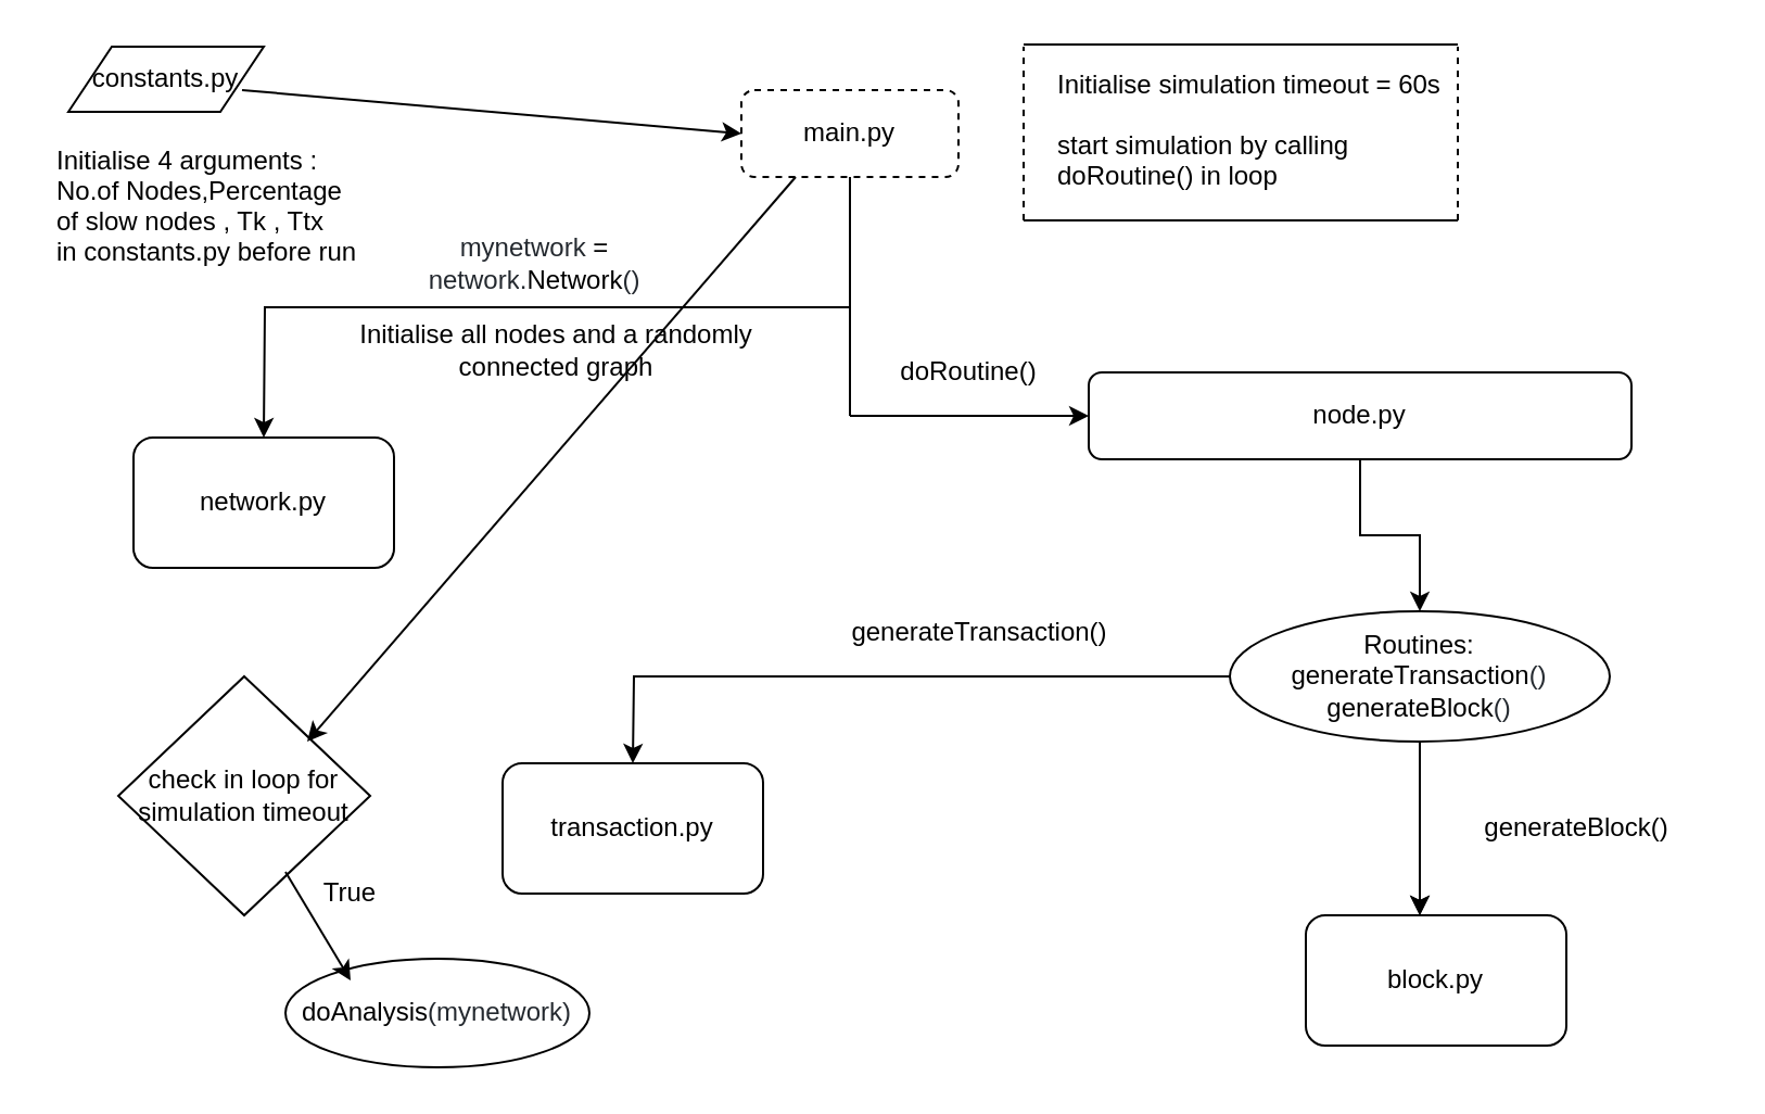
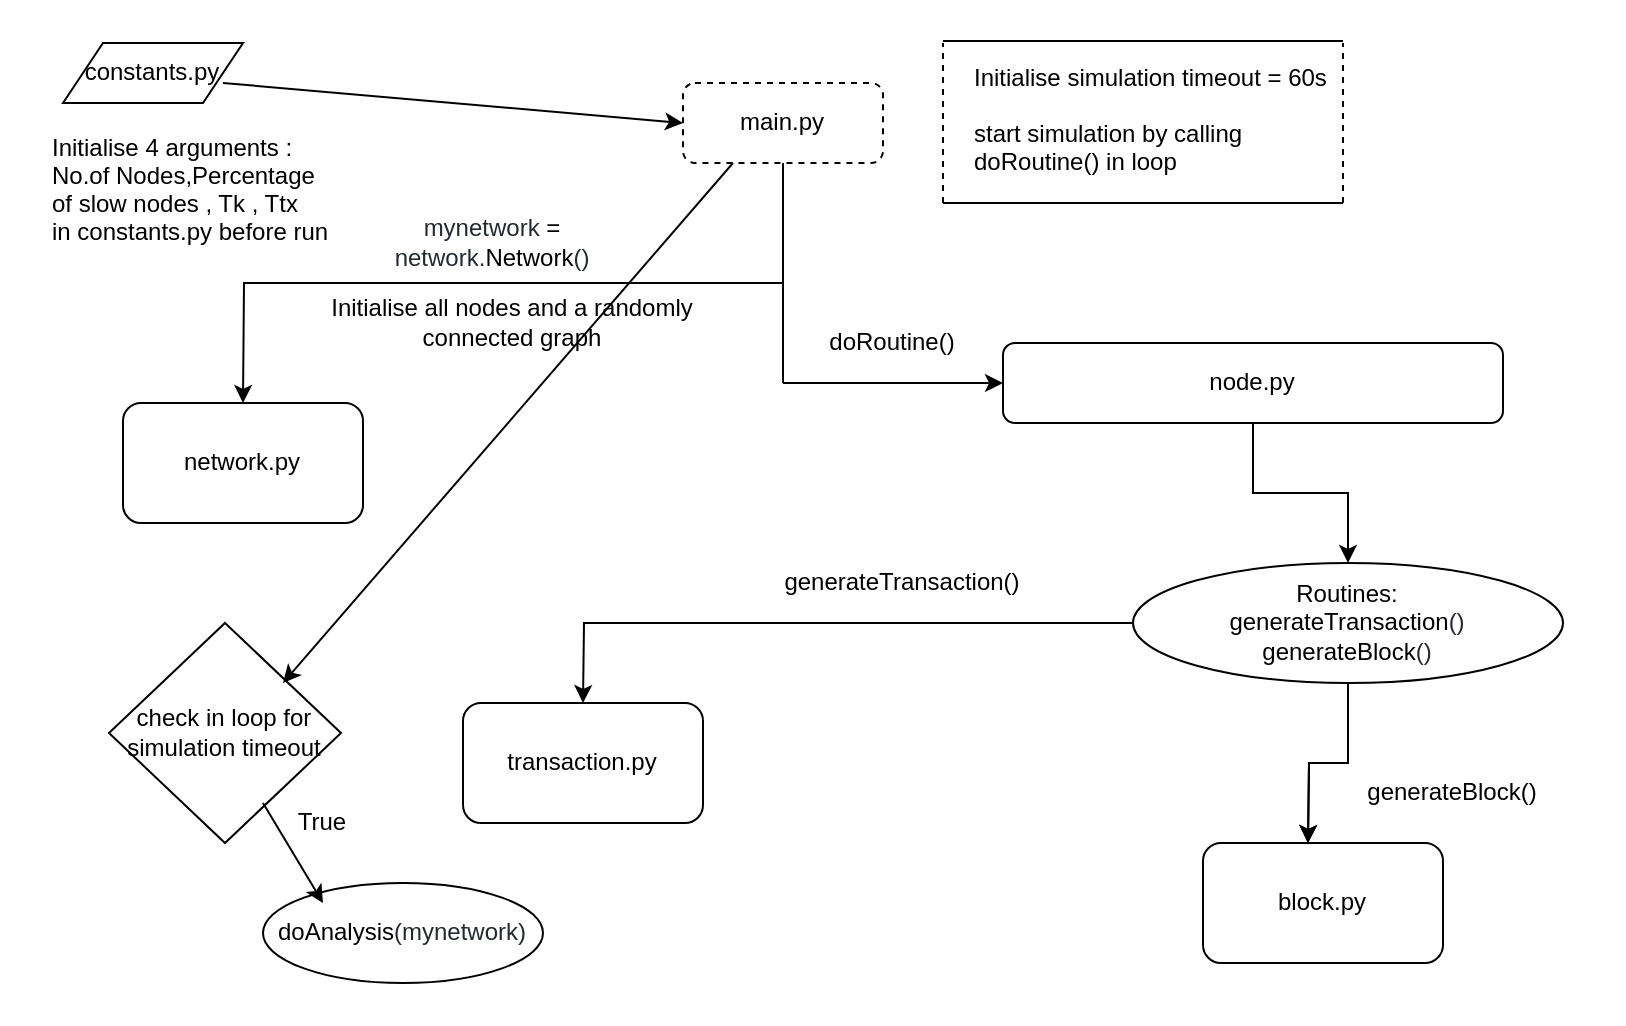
  <mxCell id="0" />
  <mxCell id="1" parent="0" />
  <mxCell id="2" style="edgeStyle=orthogonalEdgeStyle;rounded=0;orthogonalLoop=1;jettySize=auto;html=1;exitX=0.5;exitY=1;exitDx=0;exitDy=0;" edge="1" parent="1" source="3"><mxGeometry relative="1" as="geometry"><mxPoint x="121" y="201" as="targetPoint" /></mxGeometry></mxCell>
  <mxCell id="3" value="main.py" style="rounded=1;whiteSpace=wrap;html=1;dashed=1;" vertex="1" parent="1"><mxGeometry x="341" y="41" width="100" height="40" as="geometry" /></mxCell>
  <mxCell id="4" value="constants.py" style="shape=parallelogram;perimeter=parallelogramPerimeter;whiteSpace=wrap;html=1;fixedSize=1;" vertex="1" parent="1"><mxGeometry x="31" y="21" width="90" height="30" as="geometry" /></mxCell>
  <mxCell id="5" value="" style="endArrow=classic;html=1;entryX=0;entryY=0.5;entryDx=0;entryDy=0;" edge="1" parent="1" target="3"><mxGeometry width="50" height="50" relative="1" as="geometry"><mxPoint x="111" y="41" as="sourcePoint" /><mxPoint x="451" y="261" as="targetPoint" /></mxGeometry></mxCell>
  <mxCell id="6" value="Initialise 4 arguments :&#10;No.of Nodes,Percentage &#10;of slow nodes , Tk , Ttx &#10;in constants.py before run" style="text;strokeColor=none;fillColor=none;align=left;verticalAlign=top;spacingLeft=4;spacingRight=4;overflow=hidden;rotatable=0;points=[[0,0.5],[1,0.5]];portConstraint=eastwest;" vertex="1" parent="1"><mxGeometry x="20" y="60" width="150" height="60" as="geometry" /></mxCell>
  <mxCell id="7" value="Initialise simulation timeout = 60s&#10;&#10;start simulation by calling &#10;doRoutine() in loop" style="text;strokeColor=none;fillColor=none;align=left;verticalAlign=top;spacingLeft=4;spacingRight=4;overflow=hidden;rotatable=0;points=[[0,0.5],[1,0.5]];portConstraint=eastwest;" vertex="1" parent="1"><mxGeometry x="481" y="25" width="200" height="76" as="geometry" /></mxCell>
  <mxCell id="8" value="" style="endArrow=none;html=1;" edge="1" parent="1"><mxGeometry width="50" height="50" relative="1" as="geometry"><mxPoint x="471" y="20" as="sourcePoint" /><mxPoint x="671" y="20" as="targetPoint" /></mxGeometry></mxCell>
  <mxCell id="9" value="" style="endArrow=none;html=1;" edge="1" parent="1"><mxGeometry width="50" height="50" relative="1" as="geometry"><mxPoint x="471" y="101" as="sourcePoint" /><mxPoint x="671" y="101" as="targetPoint" /></mxGeometry></mxCell>
  <mxCell id="10" value="" style="endArrow=none;dashed=1;html=1;" edge="1" parent="1"><mxGeometry width="50" height="50" relative="1" as="geometry"><mxPoint x="471" y="101" as="sourcePoint" /><mxPoint x="471" y="21" as="targetPoint" /><Array as="points"><mxPoint x="471" y="51" /></Array></mxGeometry></mxCell>
  <mxCell id="11" value="" style="endArrow=none;dashed=1;html=1;" edge="1" parent="1"><mxGeometry width="50" height="50" relative="1" as="geometry"><mxPoint x="671" y="101" as="sourcePoint" /><mxPoint x="671" y="21" as="targetPoint" /></mxGeometry></mxCell>
  <mxCell id="12" value="Initialise all nodes and a randomly connected graph" style="text;html=1;strokeColor=none;fillColor=none;align=center;verticalAlign=middle;whiteSpace=wrap;rounded=0;" vertex="1" parent="1"><mxGeometry x="161" y="151" width="190" height="20" as="geometry" /></mxCell>
  <mxCell id="13" value="" style="edgeStyle=orthogonalEdgeStyle;rounded=0;orthogonalLoop=1;jettySize=auto;html=1;" edge="1" parent="1" source="14" target="21"><mxGeometry relative="1" as="geometry" /></mxCell>
  <mxCell id="14" value="node.py&lt;br&gt;" style="rounded=1;whiteSpace=wrap;html=1;" vertex="1" parent="1"><mxGeometry x="501" y="171" width="250" height="40" as="geometry" /></mxCell>
  <mxCell id="15" value="" style="endArrow=none;html=1;" edge="1" parent="1"><mxGeometry width="50" height="50" relative="1" as="geometry"><mxPoint x="391" y="141" as="sourcePoint" /><mxPoint x="391" y="191" as="targetPoint" /></mxGeometry></mxCell>
  <mxCell id="16" value="" style="endArrow=classic;html=1;" edge="1" parent="1"><mxGeometry width="50" height="50" relative="1" as="geometry"><mxPoint x="391" y="191" as="sourcePoint" /><mxPoint x="501" y="191" as="targetPoint" /></mxGeometry></mxCell>
  <mxCell id="17" value="doRoutine()" style="text;html=1;strokeColor=none;fillColor=none;align=center;verticalAlign=middle;whiteSpace=wrap;rounded=0;" vertex="1" parent="1"><mxGeometry x="401" y="161" width="90" height="20" as="geometry" /></mxCell>
  <mxCell id="18" value="" style="edgeStyle=orthogonalEdgeStyle;rounded=0;orthogonalLoop=1;jettySize=auto;html=1;" edge="1" parent="1" source="21"><mxGeometry relative="1" as="geometry"><mxPoint x="653.5" y="421" as="targetPoint" /></mxGeometry></mxCell>
  <mxCell id="19" value="" style="edgeStyle=orthogonalEdgeStyle;rounded=0;orthogonalLoop=1;jettySize=auto;html=1;" edge="1" parent="1" source="21"><mxGeometry relative="1" as="geometry"><mxPoint x="291" y="351" as="targetPoint" /></mxGeometry></mxCell>
  <mxCell id="20" value="" style="edgeStyle=orthogonalEdgeStyle;rounded=0;orthogonalLoop=1;jettySize=auto;html=1;" edge="1" parent="1" source="21"><mxGeometry relative="1" as="geometry"><mxPoint x="653.5" y="421" as="targetPoint" /></mxGeometry></mxCell>
- <mxCell id="21" value="Routines:&lt;br&gt;&lt;span class=&quot;pl-en&quot; style=&quot;box-sizing: border-box ; font-family: , , &amp;#34;sf mono&amp;#34; , &amp;#34;menlo&amp;#34; , &amp;#34;consolas&amp;#34; , &amp;#34;liberation mono&amp;#34; , monospace ; background-color: rgb(255 , 255 , 255)&quot;&gt;generateTransaction&lt;/span&gt;&lt;span style=&quot;color: rgb(36 , 41 , 47) ; font-family: , , &amp;#34;sf mono&amp;#34; , &amp;#34;menlo&amp;#34; , &amp;#34;consolas&amp;#34; , &amp;#34;liberation mono&amp;#34; , monospace ; background-color: rgb(255 , 255 , 255)&quot;&gt;()&lt;br&gt;&lt;/span&gt;&lt;span class=&quot;pl-en&quot; style=&quot;box-sizing: border-box ; font-family: , , &amp;#34;sf mono&amp;#34; , &amp;#34;menlo&amp;#34; , &amp;#34;consolas&amp;#34; , &amp;#34;liberation mono&amp;#34; , monospace ; background-color: rgb(255 , 255 , 255)&quot;&gt;generateBlock&lt;/span&gt;&lt;span style=&quot;color: rgb(36 , 41 , 47) ; font-family: , , &amp;#34;sf mono&amp;#34; , &amp;#34;menlo&amp;#34; , &amp;#34;consolas&amp;#34; , &amp;#34;liberation mono&amp;#34; , monospace ; background-color: rgb(255 , 255 , 255)&quot;&gt;()&lt;/span&gt;" style="ellipse;whiteSpace=wrap;html=1;rounded=1;" vertex="1" parent="1"><mxGeometry x="566" y="281" width="175" height="60" as="geometry" /></mxCell>
+ <mxCell id="21" value="Routines:&lt;br&gt;&lt;span class=&quot;pl-en&quot; style=&quot;box-sizing: border-box ; font-family: , , &amp;#34;sf mono&amp;#34; , &amp;#34;menlo&amp;#34; , &amp;#34;consolas&amp;#34; , &amp;#34;liberation mono&amp;#34; , monospace ; background-color: rgb(255 , 255 , 255)&quot;&gt;generateTransaction&lt;/span&gt;&lt;span style=&quot;color: rgb(36 , 41 , 47) ; font-family: , , &amp;#34;sf mono&amp;#34; , &amp;#34;menlo&amp;#34; , &amp;#34;consolas&amp;#34; , &amp;#34;liberation mono&amp;#34; , monospace ; background-color: rgb(255 , 255 , 255)&quot;&gt;()&lt;br&gt;&lt;/span&gt;&lt;span class=&quot;pl-en&quot; style=&quot;box-sizing: border-box ; font-family: , , &amp;#34;sf mono&amp;#34; , &amp;#34;menlo&amp;#34; , &amp;#34;consolas&amp;#34; , &amp;#34;liberation mono&amp;#34; , monospace ; background-color: rgb(255 , 255 , 255)&quot;&gt;generateBlock&lt;/span&gt;&lt;span style=&quot;color: rgb(36 , 41 , 47) ; font-family: , , &amp;#34;sf mono&amp;#34; , &amp;#34;menlo&amp;#34; , &amp;#34;consolas&amp;#34; , &amp;#34;liberation mono&amp;#34; , monospace ; background-color: rgb(255 , 255 , 255)&quot;&gt;()&lt;/span&gt;" style="ellipse;whiteSpace=wrap;html=1;rounded=1;" vertex="1" parent="1"><mxGeometry x="566" y="281" width="215" height="60" as="geometry" /></mxCell>
  <mxCell id="22" value="generateTransaction()" style="text;html=1;strokeColor=none;fillColor=none;align=center;verticalAlign=middle;whiteSpace=wrap;rounded=0;" vertex="1" parent="1"><mxGeometry x="401" y="281" width="100" height="20" as="geometry" /></mxCell>
- <mxCell id="23" value="generateBlock()" style="text;html=1;strokeColor=none;fillColor=none;align=center;verticalAlign=middle;whiteSpace=wrap;rounded=0;" vertex="1" parent="1"><mxGeometry x="661" y="371" width="130" height="20" as="geometry" /></mxCell>
+ <mxCell id="23" value="generateBlock()" style="text;html=1;strokeColor=none;fillColor=none;align=center;verticalAlign=middle;whiteSpace=wrap;rounded=0;" vertex="1" parent="1"><mxGeometry x="661" y="386" width="130" height="20" as="geometry" /></mxCell>
  <mxCell id="24" value="network.py" style="rounded=1;whiteSpace=wrap;html=1;" vertex="1" parent="1"><mxGeometry x="61" y="201" width="120" height="60" as="geometry" /></mxCell>
  <mxCell id="25" value="transaction.py" style="rounded=1;whiteSpace=wrap;html=1;" vertex="1" parent="1"><mxGeometry x="231" y="351" width="120" height="60" as="geometry" /></mxCell>
  <mxCell id="26" value="block.py" style="rounded=1;whiteSpace=wrap;html=1;" vertex="1" parent="1"><mxGeometry x="601" y="421" width="120" height="60" as="geometry" /></mxCell>
  <mxCell id="27" value="check in loop for simulation timeout" style="rhombus;whiteSpace=wrap;html=1;" vertex="1" parent="1"><mxGeometry x="54" y="311" width="116" height="110" as="geometry" /></mxCell>
  <mxCell id="28" value="" style="endArrow=classic;html=1;exitX=0.25;exitY=1;exitDx=0;exitDy=0;" edge="1" parent="1" source="3"><mxGeometry width="50" height="50" relative="1" as="geometry"><mxPoint x="401" y="271" as="sourcePoint" /><mxPoint x="141" y="341" as="targetPoint" /></mxGeometry></mxCell>
  <mxCell id="29" value="True" style="text;html=1;strokeColor=none;fillColor=none;align=center;verticalAlign=middle;whiteSpace=wrap;rounded=0;" vertex="1" parent="1"><mxGeometry x="141" y="401" width="40" height="20" as="geometry" /></mxCell>
  <mxCell id="30" value="&lt;span class=&quot;pl-en&quot; style=&quot;box-sizing: border-box ; font-family: , , &amp;#34;sf mono&amp;#34; , &amp;#34;menlo&amp;#34; , &amp;#34;consolas&amp;#34; , &amp;#34;liberation mono&amp;#34; , monospace ; background-color: rgb(255 , 255 , 255)&quot;&gt;&lt;span class=&quot;pl-token&quot; style=&quot;box-sizing: border-box&quot;&gt;doAnalysis&lt;/span&gt;&lt;/span&gt;&lt;span style=&quot;color: rgb(36 , 41 , 47) ; font-family: , , &amp;#34;sf mono&amp;#34; , &amp;#34;menlo&amp;#34; , &amp;#34;consolas&amp;#34; , &amp;#34;liberation mono&amp;#34; , monospace ; background-color: rgb(255 , 255 , 255)&quot;&gt;(&lt;/span&gt;&lt;span class=&quot;pl-s1&quot; style=&quot;box-sizing: border-box ; color: rgb(36 , 41 , 47) ; font-family: , , &amp;#34;sf mono&amp;#34; , &amp;#34;menlo&amp;#34; , &amp;#34;consolas&amp;#34; , &amp;#34;liberation mono&amp;#34; , monospace ; background-color: rgb(255 , 255 , 255)&quot;&gt;mynetwork&lt;/span&gt;&lt;span style=&quot;color: rgb(36 , 41 , 47) ; font-family: , , &amp;#34;sf mono&amp;#34; , &amp;#34;menlo&amp;#34; , &amp;#34;consolas&amp;#34; , &amp;#34;liberation mono&amp;#34; , monospace ; background-color: rgb(255 , 255 , 255)&quot;&gt;)&lt;/span&gt;" style="ellipse;whiteSpace=wrap;html=1;" vertex="1" parent="1"><mxGeometry x="131" y="441" width="140" height="50" as="geometry" /></mxCell>
  <mxCell id="31" value="&lt;span style=&quot;color: rgb(36 , 41 , 47) ; font-family: , , &amp;#34;sf mono&amp;#34; , &amp;#34;menlo&amp;#34; , &amp;#34;consolas&amp;#34; , &amp;#34;liberation mono&amp;#34; , monospace ; background-color: rgb(255 , 255 , 255)&quot;&gt; &lt;/span&gt;&lt;span class=&quot;pl-s1&quot; style=&quot;box-sizing: border-box ; color: rgb(36 , 41 , 47) ; font-family: , , &amp;#34;sf mono&amp;#34; , &amp;#34;menlo&amp;#34; , &amp;#34;consolas&amp;#34; , &amp;#34;liberation mono&amp;#34; , monospace ; background-color: rgb(255 , 255 , 255)&quot;&gt;mynetwork&lt;/span&gt;&lt;span style=&quot;color: rgb(36 , 41 , 47) ; font-family: , , &amp;#34;sf mono&amp;#34; , &amp;#34;menlo&amp;#34; , &amp;#34;consolas&amp;#34; , &amp;#34;liberation mono&amp;#34; , monospace ; background-color: rgb(255 , 255 , 255)&quot;&gt; &lt;/span&gt;&lt;span class=&quot;pl-c1&quot; style=&quot;box-sizing: border-box ; font-family: , , &amp;#34;sf mono&amp;#34; , &amp;#34;menlo&amp;#34; , &amp;#34;consolas&amp;#34; , &amp;#34;liberation mono&amp;#34; , monospace ; background-color: rgb(255 , 255 , 255)&quot;&gt;=&lt;/span&gt;&lt;span style=&quot;color: rgb(36 , 41 , 47) ; font-family: , , &amp;#34;sf mono&amp;#34; , &amp;#34;menlo&amp;#34; , &amp;#34;consolas&amp;#34; , &amp;#34;liberation mono&amp;#34; , monospace ; background-color: rgb(255 , 255 , 255)&quot;&gt; &lt;/span&gt;&lt;span class=&quot;pl-s1&quot; style=&quot;box-sizing: border-box ; color: rgb(36 , 41 , 47) ; font-family: , , &amp;#34;sf mono&amp;#34; , &amp;#34;menlo&amp;#34; , &amp;#34;consolas&amp;#34; , &amp;#34;liberation mono&amp;#34; , monospace ; background-color: rgb(255 , 255 , 255)&quot;&gt;network&lt;/span&gt;&lt;span style=&quot;color: rgb(36 , 41 , 47) ; font-family: , , &amp;#34;sf mono&amp;#34; , &amp;#34;menlo&amp;#34; , &amp;#34;consolas&amp;#34; , &amp;#34;liberation mono&amp;#34; , monospace ; background-color: rgb(255 , 255 , 255)&quot;&gt;.&lt;/span&gt;&lt;span class=&quot;pl-v&quot; style=&quot;box-sizing: border-box ; font-family: , , &amp;#34;sf mono&amp;#34; , &amp;#34;menlo&amp;#34; , &amp;#34;consolas&amp;#34; , &amp;#34;liberation mono&amp;#34; , monospace ; background-color: rgb(255 , 255 , 255)&quot;&gt;Network&lt;/span&gt;&lt;span style=&quot;color: rgb(36 , 41 , 47) ; font-family: , , &amp;#34;sf mono&amp;#34; , &amp;#34;menlo&amp;#34; , &amp;#34;consolas&amp;#34; , &amp;#34;liberation mono&amp;#34; , monospace ; background-color: rgb(255 , 255 , 255)&quot;&gt;()&lt;/span&gt;" style="text;html=1;strokeColor=none;fillColor=none;align=center;verticalAlign=middle;whiteSpace=wrap;rounded=0;" vertex="1" parent="1"><mxGeometry x="201" y="111" width="90" height="20" as="geometry" /></mxCell>
  <mxCell id="32" value="" style="endArrow=classic;html=1;" edge="1" parent="1"><mxGeometry width="50" height="50" relative="1" as="geometry"><mxPoint x="131" y="401" as="sourcePoint" /><mxPoint x="161" y="451" as="targetPoint" /></mxGeometry></mxCell>
